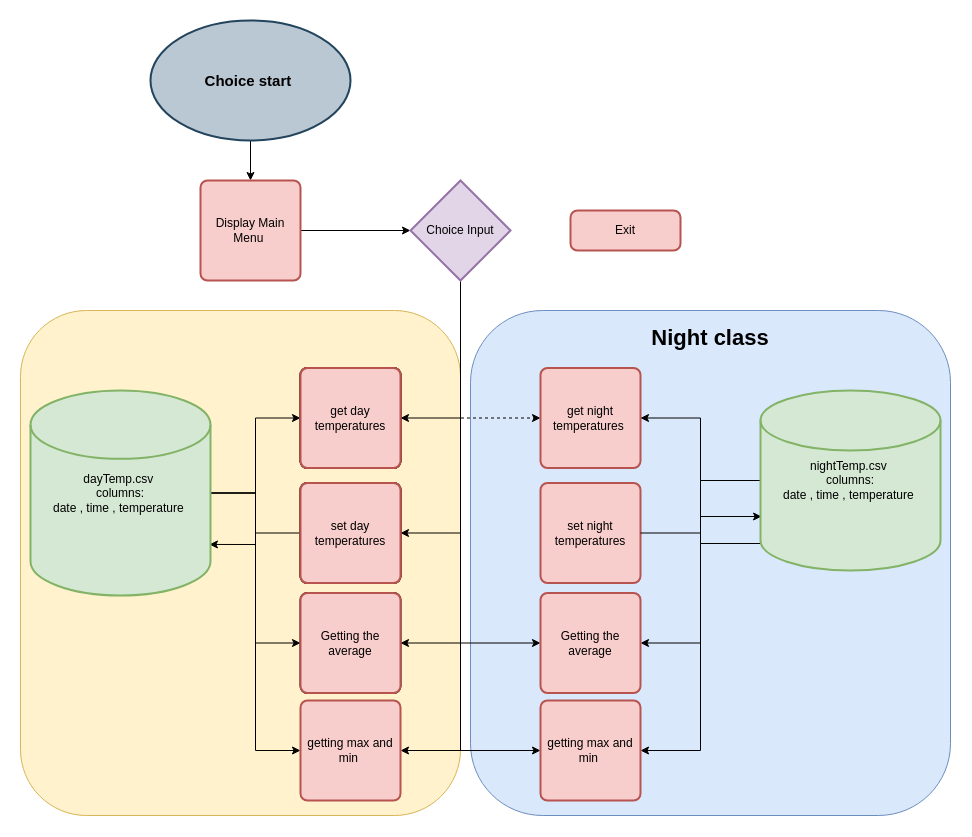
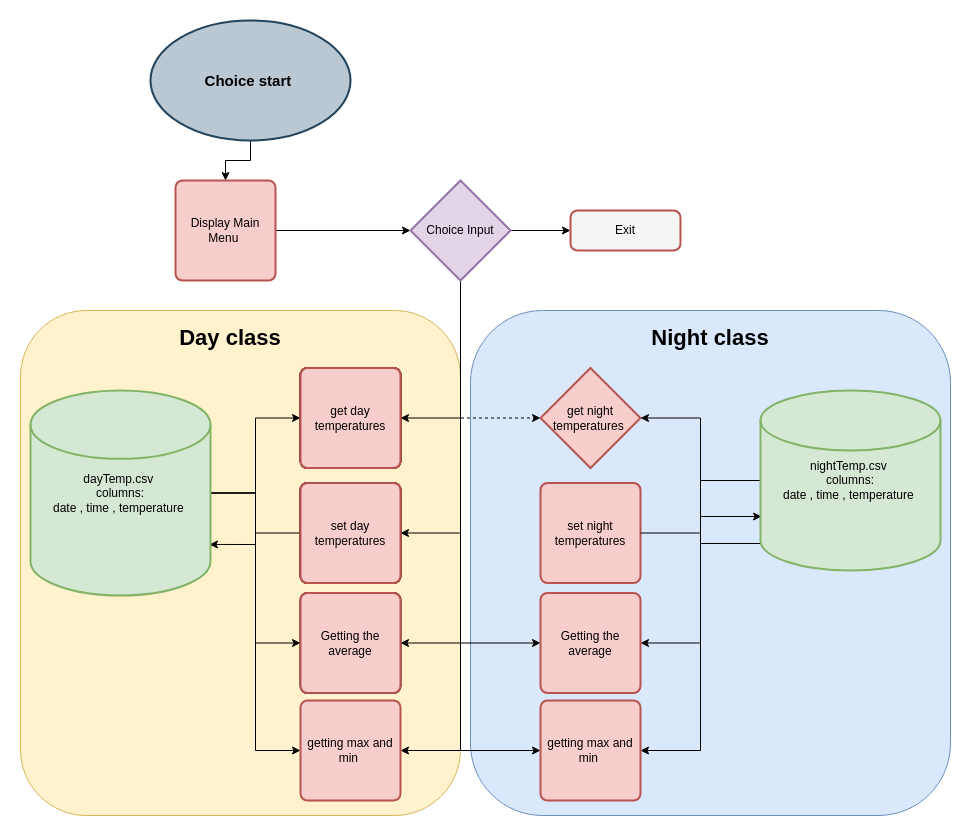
  <mxCell id="0" />
  <mxCell id="1" parent="0" />
  <mxCell id="2" value="" style="rounded=1;whiteSpace=wrap;html=1;fillColor=#dae8fc;strokeColor=#6c8ebf;" vertex="1" parent="1"><mxGeometry x="470" y="310" width="480" height="505" as="geometry" /></mxCell>
  <mxCell id="3" value="" style="rounded=1;whiteSpace=wrap;html=1;fillColor=#fff2cc;strokeColor=#d6b656;" vertex="1" parent="1"><mxGeometry x="20" y="310" width="440" height="505" as="geometry" /></mxCell>
  <mxCell id="4" style="edgeStyle=orthogonalEdgeStyle;rounded=0;orthogonalLoop=1;jettySize=auto;html=1;entryX=0.5;entryY=0;entryDx=0;entryDy=0;" edge="1" parent="1" source="5" target="7"><mxGeometry relative="1" as="geometry" /></mxCell>
  <mxCell id="5" value="&lt;font style=&quot;font-size: 15px&quot;&gt;&lt;b&gt;Choice start&amp;nbsp;&lt;/b&gt;&lt;/font&gt;" style="strokeWidth=2;html=1;shape=mxgraph.flowchart.start_1;whiteSpace=wrap;fillColor=#bac8d3;strokeColor=#23445d;" vertex="1" parent="1"><mxGeometry x="150" y="20" width="200" height="120" as="geometry" /></mxCell>
  <mxCell id="6" style="edgeStyle=orthogonalEdgeStyle;rounded=0;orthogonalLoop=1;jettySize=auto;html=1;entryX=0;entryY=0.5;entryDx=0;entryDy=0;entryPerimeter=0;" edge="1" parent="1" source="7" target="16"><mxGeometry relative="1" as="geometry" /></mxCell>
- <mxCell id="7" value="Display Main Menu&amp;nbsp;" style="rounded=1;whiteSpace=wrap;html=1;absoluteArcSize=1;arcSize=14;strokeWidth=2;fillColor=#f8cecc;strokeColor=#b85450;" vertex="1" parent="1"><mxGeometry x="200" y="180" width="100" height="100" as="geometry" /></mxCell>
+ <mxCell id="7" value="Display Main Menu&amp;nbsp;" style="rounded=1;whiteSpace=wrap;html=1;absoluteArcSize=1;arcSize=14;strokeWidth=2;fillColor=#f8cecc;strokeColor=#b85450;" vertex="1" parent="1"><mxGeometry x="175" y="180" width="100" height="100" as="geometry" /></mxCell>
  <mxCell id="8" style="edgeStyle=orthogonalEdgeStyle;rounded=0;orthogonalLoop=1;jettySize=auto;html=1;entryX=1;entryY=0.5;entryDx=0;entryDy=0;exitX=0.5;exitY=1;exitDx=0;exitDy=0;exitPerimeter=0;" edge="1" parent="1" source="16" target="18"><mxGeometry relative="1" as="geometry" /></mxCell>
  <mxCell id="9" style="edgeStyle=orthogonalEdgeStyle;rounded=0;orthogonalLoop=1;jettySize=auto;html=1;entryX=1;entryY=0.5;entryDx=0;entryDy=0;exitX=0.5;exitY=1;exitDx=0;exitDy=0;exitPerimeter=0;" edge="1" parent="1" source="16" target="21"><mxGeometry relative="1" as="geometry" /></mxCell>
  <mxCell id="10" style="edgeStyle=orthogonalEdgeStyle;rounded=0;orthogonalLoop=1;jettySize=auto;html=1;entryX=1;entryY=0.5;entryDx=0;entryDy=0;exitX=0.5;exitY=1;exitDx=0;exitDy=0;exitPerimeter=0;" edge="1" parent="1" source="16" target="33"><mxGeometry relative="1" as="geometry" /></mxCell>
  <mxCell id="11" style="edgeStyle=orthogonalEdgeStyle;rounded=0;orthogonalLoop=1;jettySize=auto;html=1;entryX=1;entryY=0.5;entryDx=0;entryDy=0;exitX=0.5;exitY=1;exitDx=0;exitDy=0;exitPerimeter=0;" edge="1" parent="1" source="16" target="34"><mxGeometry relative="1" as="geometry" /></mxCell>
  <mxCell id="12" style="edgeStyle=orthogonalEdgeStyle;rounded=0;orthogonalLoop=1;jettySize=auto;html=1;entryX=0;entryY=0.5;entryDx=0;entryDy=0;exitX=0.5;exitY=1;exitDx=0;exitDy=0;exitPerimeter=0;dashed=1;" edge="1" parent="1" source="16" target="19"><mxGeometry relative="1" as="geometry" /></mxCell>
  <mxCell id="13" style="edgeStyle=orthogonalEdgeStyle;rounded=0;orthogonalLoop=1;jettySize=auto;html=1;entryX=0;entryY=0.5;entryDx=0;entryDy=0;exitX=0.5;exitY=1;exitDx=0;exitDy=0;exitPerimeter=0;" edge="1" parent="1" source="16" target="32"><mxGeometry relative="1" as="geometry" /></mxCell>
  <mxCell id="14" style="edgeStyle=orthogonalEdgeStyle;rounded=0;orthogonalLoop=1;jettySize=auto;html=1;entryX=0;entryY=0.5;entryDx=0;entryDy=0;exitX=0.5;exitY=1;exitDx=0;exitDy=0;exitPerimeter=0;" edge="1" parent="1" source="16" target="35"><mxGeometry relative="1" as="geometry" /></mxCell>
+ <mxCell id="15" style="edgeStyle=orthogonalEdgeStyle;rounded=0;orthogonalLoop=1;jettySize=auto;html=1;entryX=0;entryY=0.5;entryDx=0;entryDy=0;" edge="1" parent="1" source="16" target="17"><mxGeometry relative="1" as="geometry" /></mxCell>
  <mxCell id="16" value="Choice Input" style="strokeWidth=2;html=1;shape=mxgraph.flowchart.decision;whiteSpace=wrap;fillColor=#e1d5e7;strokeColor=#9673a6;" vertex="1" parent="1"><mxGeometry x="410" y="180" width="100" height="100" as="geometry" /></mxCell>
- <mxCell id="17" value="Exit" style="rounded=1;whiteSpace=wrap;html=1;absoluteArcSize=1;arcSize=14;strokeWidth=2;fillColor=#f8cecc;strokeColor=#b85450;" vertex="1" parent="1"><mxGeometry x="570" y="210" width="110" height="40" as="geometry" /></mxCell>
+ <mxCell id="17" value="Exit" style="rounded=1;whiteSpace=wrap;html=1;absoluteArcSize=1;arcSize=14;strokeWidth=2;fillColor=#f5f5f5;strokeColor=#b85450;" vertex="1" parent="1"><mxGeometry x="570" y="210" width="110" height="40" as="geometry" /></mxCell>
  <mxCell id="18" value="get day temperatures" style="rounded=1;whiteSpace=wrap;html=1;absoluteArcSize=1;arcSize=14;strokeWidth=2;" vertex="1" parent="1"><mxGeometry x="300" y="367.5" width="100" height="100" as="geometry" /></mxCell>
- <mxCell id="19" value="get night temperatures&amp;nbsp;" style="rounded=1;whiteSpace=wrap;html=1;absoluteArcSize=1;arcSize=14;strokeWidth=2;fillColor=#f8cecc;strokeColor=#b85450;" vertex="1" parent="1"><mxGeometry x="540" y="367.5" width="100" height="100" as="geometry" /></mxCell>
+ <mxCell id="19" value="get night temperatures&amp;nbsp;" style="rhombus;whiteSpace=wrap;html=1;absoluteArcSize=1;arcSize=14;strokeWidth=2;fillColor=#f8cecc;strokeColor=#b85450;" vertex="1" parent="1"><mxGeometry x="540" y="367.5" width="100" height="100" as="geometry" /></mxCell>
  <mxCell id="20" style="edgeStyle=orthogonalEdgeStyle;rounded=0;orthogonalLoop=1;jettySize=auto;html=1;exitX=0;exitY=0.5;exitDx=0;exitDy=0;entryX=0.994;entryY=0.751;entryDx=0;entryDy=0;entryPerimeter=0;" edge="1" parent="1" source="21" target="26"><mxGeometry relative="1" as="geometry" /></mxCell>
  <mxCell id="21" value="set day temperatures" style="rounded=1;whiteSpace=wrap;html=1;absoluteArcSize=1;arcSize=14;strokeWidth=2;" vertex="1" parent="1"><mxGeometry x="300" y="482.5" width="100" height="100" as="geometry" /></mxCell>
  <mxCell id="22" value="set night temperatures" style="rounded=1;whiteSpace=wrap;html=1;absoluteArcSize=1;arcSize=14;strokeWidth=2;fillColor=#f8cecc;strokeColor=#b85450;" vertex="1" parent="1"><mxGeometry x="540" y="482.5" width="100" height="100" as="geometry" /></mxCell>
  <mxCell id="23" style="edgeStyle=orthogonalEdgeStyle;rounded=0;orthogonalLoop=1;jettySize=auto;html=1;entryX=0;entryY=0.5;entryDx=0;entryDy=0;" edge="1" parent="1" source="26" target="18"><mxGeometry relative="1" as="geometry" /></mxCell>
  <mxCell id="24" style="edgeStyle=orthogonalEdgeStyle;rounded=0;orthogonalLoop=1;jettySize=auto;html=1;exitX=1;exitY=0.5;exitDx=0;exitDy=0;exitPerimeter=0;" edge="1" parent="1" source="26" target="33"><mxGeometry relative="1" as="geometry" /></mxCell>
  <mxCell id="25" style="edgeStyle=orthogonalEdgeStyle;rounded=0;orthogonalLoop=1;jettySize=auto;html=1;entryX=0;entryY=0.5;entryDx=0;entryDy=0;" edge="1" parent="1" source="26" target="34"><mxGeometry relative="1" as="geometry" /></mxCell>
  <mxCell id="26" value="dayTemp.csv&amp;nbsp;&lt;br&gt;columns:&lt;br&gt;date , time , temperature&amp;nbsp;" style="strokeWidth=2;html=1;shape=mxgraph.flowchart.database;whiteSpace=wrap;fillColor=#d5e8d4;strokeColor=#82b366;" vertex="1" parent="1"><mxGeometry x="30" y="390" width="180" height="205" as="geometry" /></mxCell>
  <mxCell id="27" style="edgeStyle=orthogonalEdgeStyle;rounded=0;orthogonalLoop=1;jettySize=auto;html=1;entryX=1;entryY=0.5;entryDx=0;entryDy=0;" edge="1" parent="1" source="31" target="19"><mxGeometry relative="1" as="geometry"><mxPoint x="690" y="350" as="targetPoint" /></mxGeometry></mxCell>
  <mxCell id="28" style="edgeStyle=orthogonalEdgeStyle;rounded=0;orthogonalLoop=1;jettySize=auto;html=1;exitX=1;exitY=0.5;exitDx=0;exitDy=0;entryX=0.006;entryY=0.7;entryDx=0;entryDy=0;entryPerimeter=0;" edge="1" parent="1" source="22" target="31"><mxGeometry relative="1" as="geometry"><mxPoint x="690" y="512" as="targetPoint" /></mxGeometry></mxCell>
  <mxCell id="29" style="edgeStyle=orthogonalEdgeStyle;rounded=0;orthogonalLoop=1;jettySize=auto;html=1;exitX=0;exitY=0.85;exitDx=0;exitDy=0;exitPerimeter=0;entryX=1;entryY=0.5;entryDx=0;entryDy=0;" edge="1" parent="1" source="31" target="32"><mxGeometry relative="1" as="geometry" /></mxCell>
  <mxCell id="30" style="edgeStyle=orthogonalEdgeStyle;rounded=0;orthogonalLoop=1;jettySize=auto;html=1;entryX=1;entryY=0.5;entryDx=0;entryDy=0;" edge="1" parent="1" source="31" target="35"><mxGeometry relative="1" as="geometry" /></mxCell>
  <mxCell id="31" value="nightTemp.csv&amp;nbsp;&lt;br&gt;columns:&lt;br&gt;date , time , temperature&amp;nbsp;" style="strokeWidth=2;html=1;shape=mxgraph.flowchart.database;whiteSpace=wrap;fillColor=#d5e8d4;strokeColor=#82b366;" vertex="1" parent="1"><mxGeometry x="760" y="390" width="180" height="180" as="geometry" /></mxCell>
  <mxCell id="32" value="Getting the average" style="rounded=1;whiteSpace=wrap;html=1;absoluteArcSize=1;arcSize=14;strokeWidth=2;fillColor=#f8cecc;strokeColor=#b85450;" vertex="1" parent="1"><mxGeometry x="540" y="592.5" width="100" height="100" as="geometry" /></mxCell>
  <mxCell id="33" value="Getting the average" style="rounded=1;whiteSpace=wrap;html=1;absoluteArcSize=1;arcSize=14;strokeWidth=2;" vertex="1" parent="1"><mxGeometry x="300" y="592.5" width="100" height="100" as="geometry" /></mxCell>
  <mxCell id="34" value="getting max and min&amp;nbsp;" style="rounded=1;whiteSpace=wrap;html=1;absoluteArcSize=1;arcSize=14;strokeWidth=2;fillColor=#f8cecc;strokeColor=#b85450;" vertex="1" parent="1"><mxGeometry x="300" y="700" width="100" height="100" as="geometry" /></mxCell>
  <mxCell id="35" value="getting max and min&amp;nbsp;" style="rounded=1;whiteSpace=wrap;html=1;absoluteArcSize=1;arcSize=14;strokeWidth=2;fillColor=#f8cecc;strokeColor=#b85450;" vertex="1" parent="1"><mxGeometry x="540" y="700" width="100" height="100" as="geometry" /></mxCell>
+ <mxCell id="36" value="&lt;font style=&quot;font-size: 22px&quot;&gt;&lt;b&gt;Day class&lt;/b&gt;&lt;/font&gt;" style="text;html=1;strokeColor=none;fillColor=none;align=center;verticalAlign=middle;whiteSpace=wrap;rounded=0;" vertex="1" parent="1"><mxGeometry x="150" y="327.5" width="160" height="20" as="geometry" /></mxCell>
  <mxCell id="37" value="&lt;font style=&quot;font-size: 22px&quot;&gt;&lt;b&gt;Night class&lt;/b&gt;&lt;/font&gt;" style="text;html=1;strokeColor=none;fillColor=none;align=center;verticalAlign=middle;whiteSpace=wrap;rounded=0;" vertex="1" parent="1"><mxGeometry x="630" y="327.5" width="160" height="20" as="geometry" /></mxCell>
  <mxCell id="38" value="get day temperatures" style="rounded=1;whiteSpace=wrap;html=1;absoluteArcSize=1;arcSize=14;strokeWidth=2;" vertex="1" parent="1"><mxGeometry x="300" y="367.5" width="100" height="100" as="geometry" /></mxCell>
  <mxCell id="39" value="set day temperatures" style="rounded=1;whiteSpace=wrap;html=1;absoluteArcSize=1;arcSize=14;strokeWidth=2;" vertex="1" parent="1"><mxGeometry x="300" y="482.5" width="100" height="100" as="geometry" /></mxCell>
  <mxCell id="40" value="get day temperatures" style="rounded=1;whiteSpace=wrap;html=1;absoluteArcSize=1;arcSize=14;strokeWidth=2;fillColor=#f8cecc;strokeColor=#b85450;" vertex="1" parent="1"><mxGeometry x="300" y="367.5" width="100" height="100" as="geometry" /></mxCell>
  <mxCell id="41" value="set day temperatures" style="rounded=1;whiteSpace=wrap;html=1;absoluteArcSize=1;arcSize=14;strokeWidth=2;fillColor=#f8cecc;strokeColor=#b85450;" vertex="1" parent="1"><mxGeometry x="300" y="482.5" width="100" height="100" as="geometry" /></mxCell>
  <mxCell id="42" value="get day temperatures" style="rounded=1;whiteSpace=wrap;html=1;absoluteArcSize=1;arcSize=14;strokeWidth=2;fillColor=#f8cecc;strokeColor=#b85450;" vertex="1" parent="1"><mxGeometry x="300" y="367.5" width="100" height="100" as="geometry" /></mxCell>
  <mxCell id="43" value="set day temperatures" style="rounded=1;whiteSpace=wrap;html=1;absoluteArcSize=1;arcSize=14;strokeWidth=2;fillColor=#f8cecc;strokeColor=#b85450;" vertex="1" parent="1"><mxGeometry x="300" y="482.5" width="100" height="100" as="geometry" /></mxCell>
  <mxCell id="44" value="Getting the average" style="rounded=1;whiteSpace=wrap;html=1;absoluteArcSize=1;arcSize=14;strokeWidth=2;fillColor=#f8cecc;strokeColor=#b85450;" vertex="1" parent="1"><mxGeometry x="300" y="592.5" width="100" height="100" as="geometry" /></mxCell>
